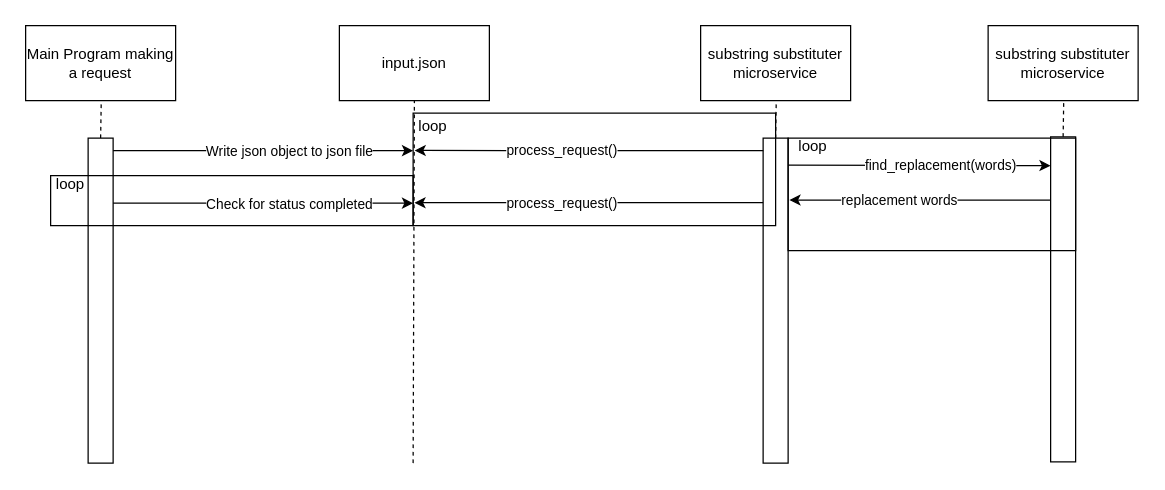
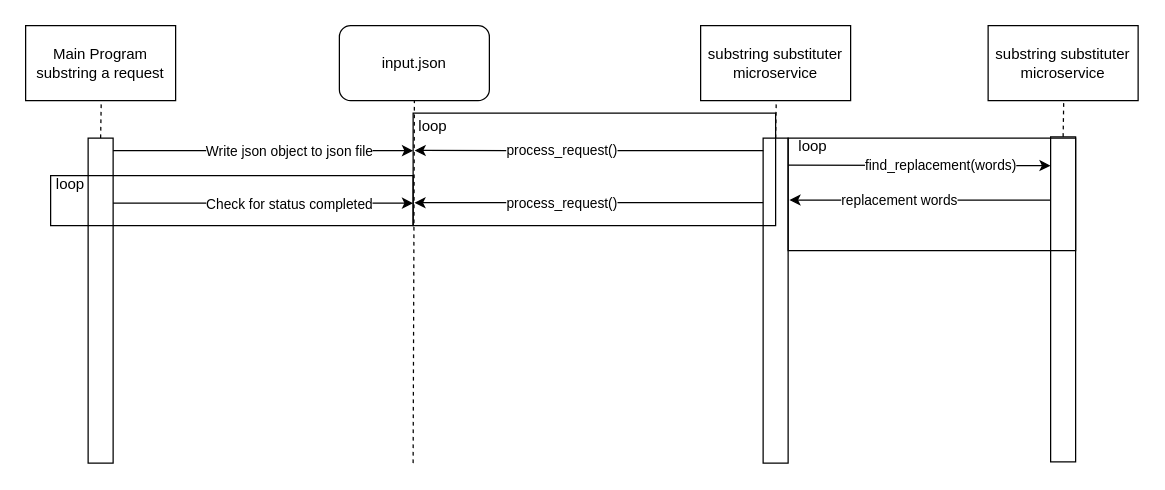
  <mxCell id="0" />
  <mxCell id="1" parent="0" />
- <mxCell id="2" value="Main Program making a request" style="rounded=0;whiteSpace=wrap;html=1;" vertex="1" parent="1"><mxGeometry x="20" y="20" width="120" height="60" as="geometry" /></mxCell>
- <mxCell id="3" value="input.json" style="rounded=0;whiteSpace=wrap;html=1;" vertex="1" parent="1"><mxGeometry x="271" y="20" width="120" height="60" as="geometry" /></mxCell>
+ <mxCell id="2" value="Main Program substring a request" style="rounded=0;whiteSpace=wrap;html=1;" vertex="1" parent="1"><mxGeometry x="20" y="20" width="120" height="60" as="geometry" /></mxCell>
+ <mxCell id="3" value="input.json" style="whiteSpace=wrap;html=1;rounded=1;" vertex="1" parent="1"><mxGeometry x="271" y="20" width="120" height="60" as="geometry" /></mxCell>
  <mxCell id="4" value="substring substituter&lt;div&gt;microservice&lt;/div&gt;" style="rounded=0;whiteSpace=wrap;html=1;" vertex="1" parent="1"><mxGeometry x="560" y="20" width="120" height="60" as="geometry" /></mxCell>
  <mxCell id="5" value="" style="endArrow=none;dashed=1;html=1;rounded=0;entryX=0.5;entryY=1;entryDx=0;entryDy=0;" edge="1" parent="1" target="3"><mxGeometry width="50" height="50" relative="1" as="geometry"><mxPoint x="330" y="370" as="sourcePoint" /><mxPoint x="270" y="310" as="targetPoint" /></mxGeometry></mxCell>
  <mxCell id="6" value="" style="endArrow=none;dashed=1;html=1;rounded=0;entryX=0.5;entryY=1;entryDx=0;entryDy=0;" edge="1" parent="1"><mxGeometry width="50" height="50" relative="1" as="geometry"><mxPoint x="80" y="110" as="sourcePoint" /><mxPoint x="80.5" y="80" as="targetPoint" /></mxGeometry></mxCell>
  <mxCell id="7" value="" style="endArrow=none;dashed=1;html=1;rounded=0;entryX=0.5;entryY=1;entryDx=0;entryDy=0;" edge="1" parent="1"><mxGeometry width="50" height="50" relative="1" as="geometry"><mxPoint x="620" y="110" as="sourcePoint" /><mxPoint x="620.5" y="80" as="targetPoint" /></mxGeometry></mxCell>
  <mxCell id="8" value="" style="rounded=0;whiteSpace=wrap;html=1;" vertex="1" parent="1"><mxGeometry x="70" y="110" width="20" height="260" as="geometry" /></mxCell>
  <mxCell id="9" value="" style="rounded=0;whiteSpace=wrap;html=1;" vertex="1" parent="1"><mxGeometry x="610" y="110" width="20" height="260" as="geometry" /></mxCell>
  <mxCell id="10" value="" style="rounded=0;whiteSpace=wrap;html=1;fillColor=none;" vertex="1" parent="1"><mxGeometry x="40" y="140" width="290" height="40" as="geometry" /></mxCell>
  <mxCell id="11" value="loop" style="text;html=1;align=center;verticalAlign=middle;whiteSpace=wrap;rounded=0;" vertex="1" parent="1"><mxGeometry x="26" y="132" width="60" height="30" as="geometry" /></mxCell>
  <mxCell id="12" value="" style="endArrow=classic;html=1;rounded=0;verticalAlign=top;" edge="1" parent="1"><mxGeometry width="50" height="50" relative="1" as="geometry"><mxPoint x="90" y="162" as="sourcePoint" /><mxPoint x="330" y="162" as="targetPoint" /></mxGeometry></mxCell>
  <mxCell id="13" value="&lt;font style=&quot;font-size: 11px;&quot;&gt;Check for status completed&lt;/font&gt;" style="edgeLabel;html=1;align=center;verticalAlign=middle;resizable=0;points=[];" vertex="1" connectable="0" parent="12"><mxGeometry x="0.164" relative="1" as="geometry"><mxPoint as="offset" /></mxGeometry></mxCell>
  <mxCell id="14" value="" style="endArrow=classic;html=1;rounded=0;verticalAlign=top;" edge="1" parent="1"><mxGeometry width="50" height="50" relative="1" as="geometry"><mxPoint x="90" y="120" as="sourcePoint" /><mxPoint x="330" y="120" as="targetPoint" /></mxGeometry></mxCell>
  <mxCell id="15" value="&lt;font style=&quot;font-size: 11px;&quot;&gt;Write json object to json file&lt;/font&gt;" style="edgeLabel;html=1;align=center;verticalAlign=middle;resizable=0;points=[];" vertex="1" connectable="0" parent="14"><mxGeometry x="0.164" relative="1" as="geometry"><mxPoint as="offset" /></mxGeometry></mxCell>
  <mxCell id="16" value="" style="rounded=0;whiteSpace=wrap;html=1;fillColor=none;" vertex="1" parent="1"><mxGeometry x="330" y="90" width="290" height="90" as="geometry" /></mxCell>
  <mxCell id="17" value="loop" style="text;html=1;align=center;verticalAlign=middle;whiteSpace=wrap;rounded=0;" vertex="1" parent="1"><mxGeometry x="316" y="86" width="60" height="30" as="geometry" /></mxCell>
  <mxCell id="18" value="" style="endArrow=classic;html=1;rounded=0;verticalAlign=top;entryX=0.004;entryY=0.332;entryDx=0;entryDy=0;entryPerimeter=0;exitX=0.966;exitY=0.333;exitDx=0;exitDy=0;exitPerimeter=0;" edge="1" parent="1" source="16" target="16"><mxGeometry width="50" height="50" relative="1" as="geometry"><mxPoint x="537.407" y="340" as="sourcePoint" /><mxPoint x="376" y="132.002" as="targetPoint" /></mxGeometry></mxCell>
  <mxCell id="19" value="process_request()" style="edgeLabel;html=1;align=center;verticalAlign=middle;resizable=0;points=[];" vertex="1" connectable="0" parent="18"><mxGeometry x="0.164" relative="1" as="geometry"><mxPoint as="offset" /></mxGeometry></mxCell>
  <mxCell id="20" value="" style="endArrow=classic;html=1;rounded=0;verticalAlign=top;entryX=0.004;entryY=0.332;entryDx=0;entryDy=0;entryPerimeter=0;exitX=0.966;exitY=0.333;exitDx=0;exitDy=0;exitPerimeter=0;" edge="1" parent="1"><mxGeometry width="50" height="50" relative="1" as="geometry"><mxPoint x="610" y="161.69" as="sourcePoint" /><mxPoint x="331" y="161.69" as="targetPoint" /></mxGeometry></mxCell>
  <mxCell id="21" value="process_request()" style="edgeLabel;html=1;align=center;verticalAlign=middle;resizable=0;points=[];" vertex="1" connectable="0" parent="20"><mxGeometry x="0.164" relative="1" as="geometry"><mxPoint as="offset" /></mxGeometry></mxCell>
  <mxCell id="22" value="substring substituter&lt;div&gt;microservice&lt;/div&gt;" style="rounded=0;whiteSpace=wrap;html=1;" vertex="1" parent="1"><mxGeometry x="790" y="20" width="120" height="60" as="geometry" /></mxCell>
  <mxCell id="23" value="" style="endArrow=none;dashed=1;html=1;rounded=0;entryX=0.5;entryY=1;entryDx=0;entryDy=0;" edge="1" parent="1"><mxGeometry width="50" height="50" relative="1" as="geometry"><mxPoint x="850" y="109" as="sourcePoint" /><mxPoint x="850.5" y="79" as="targetPoint" /></mxGeometry></mxCell>
  <mxCell id="24" value="" style="rounded=0;whiteSpace=wrap;html=1;" vertex="1" parent="1"><mxGeometry x="840" y="109" width="20" height="260" as="geometry" /></mxCell>
  <mxCell id="25" value="" style="rounded=0;whiteSpace=wrap;html=1;fillColor=none;" vertex="1" parent="1"><mxGeometry x="630" y="110" width="230" height="90" as="geometry" /></mxCell>
  <mxCell id="26" value="loop" style="text;html=1;align=center;verticalAlign=middle;whiteSpace=wrap;rounded=0;" vertex="1" parent="1"><mxGeometry x="620" y="102" width="60" height="30" as="geometry" /></mxCell>
  <mxCell id="27" value="" style="endArrow=classic;html=1;rounded=0;verticalAlign=top;" edge="1" parent="1"><mxGeometry width="50" height="50" relative="1" as="geometry"><mxPoint x="630" y="131.5" as="sourcePoint" /><mxPoint x="840" y="132" as="targetPoint" /></mxGeometry></mxCell>
  <mxCell id="28" value="&lt;font style=&quot;font-size: 11px;&quot;&gt;find_replacement(words)&lt;/font&gt;" style="edgeLabel;html=1;align=center;verticalAlign=middle;resizable=0;points=[];" vertex="1" connectable="0" parent="27"><mxGeometry x="0.164" relative="1" as="geometry"><mxPoint as="offset" /></mxGeometry></mxCell>
  <mxCell id="29" value="" style="endArrow=classic;html=1;rounded=0;verticalAlign=top;entryX=0.004;entryY=0.332;entryDx=0;entryDy=0;entryPerimeter=0;" edge="1" parent="1"><mxGeometry width="50" height="50" relative="1" as="geometry"><mxPoint x="840" y="159.57" as="sourcePoint" /><mxPoint x="631" y="159.57" as="targetPoint" /></mxGeometry></mxCell>
  <mxCell id="30" value="replacement words" style="edgeLabel;html=1;align=center;verticalAlign=middle;resizable=0;points=[];" vertex="1" connectable="0" parent="29"><mxGeometry x="0.164" relative="1" as="geometry"><mxPoint as="offset" /></mxGeometry></mxCell>
